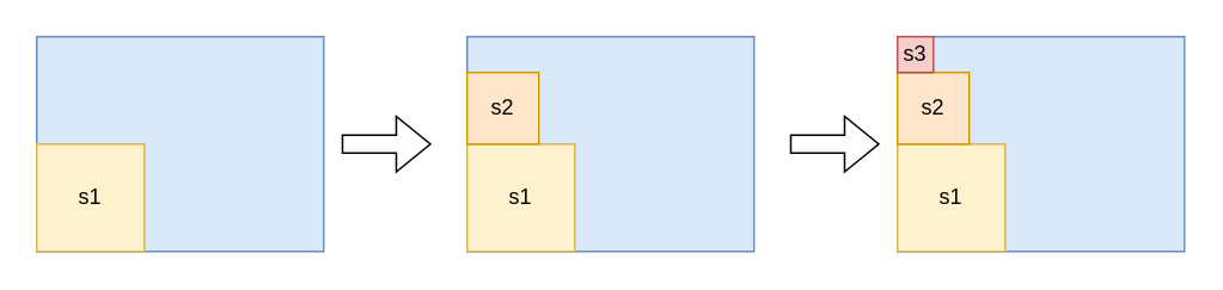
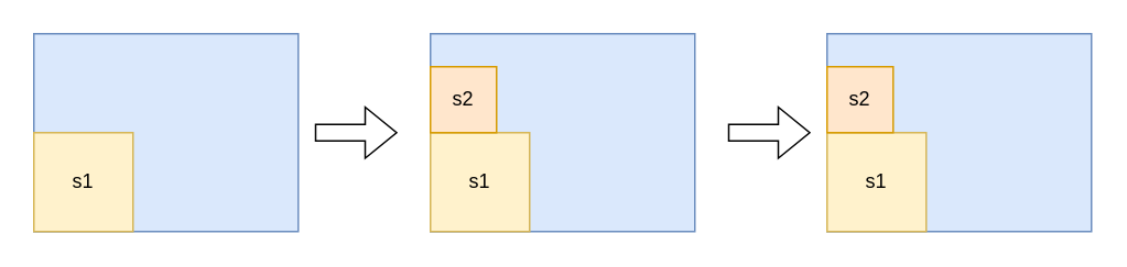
  <mxCell id="0" />
  <mxCell id="1" parent="0" />
  <mxCell id="2" value="" style="rounded=0;whiteSpace=wrap;html=1;fillColor=#dae8fc;strokeColor=#6c8ebf;" vertex="1" parent="1"><mxGeometry x="20" y="20" width="160" height="120" as="geometry" /></mxCell>
  <mxCell id="3" value="s1" style="whiteSpace=wrap;html=1;aspect=fixed;fillColor=#fff2cc;strokeColor=#d6b656;" vertex="1" parent="1"><mxGeometry x="20" y="80" width="60" height="60" as="geometry" /></mxCell>
  <mxCell id="4" value="" style="rounded=0;whiteSpace=wrap;html=1;fillColor=#dae8fc;strokeColor=#6c8ebf;" vertex="1" parent="1"><mxGeometry x="260" y="20" width="160" height="120" as="geometry" /></mxCell>
  <mxCell id="5" value="s1" style="whiteSpace=wrap;html=1;aspect=fixed;fillColor=#fff2cc;strokeColor=#d6b656;" vertex="1" parent="1"><mxGeometry x="260" y="80" width="60" height="60" as="geometry" /></mxCell>
  <mxCell id="6" value="s2" style="whiteSpace=wrap;html=1;aspect=fixed;fillColor=#ffe6cc;strokeColor=#d79b00;" vertex="1" parent="1"><mxGeometry x="260" y="40" width="40" height="40" as="geometry" /></mxCell>
  <mxCell id="7" value="" style="rounded=0;whiteSpace=wrap;html=1;fillColor=#dae8fc;strokeColor=#6c8ebf;" vertex="1" parent="1"><mxGeometry x="500" y="20" width="160" height="120" as="geometry" /></mxCell>
  <mxCell id="8" value="s1" style="whiteSpace=wrap;html=1;aspect=fixed;fillColor=#fff2cc;strokeColor=#d6b656;" vertex="1" parent="1"><mxGeometry x="500" y="80" width="60" height="60" as="geometry" /></mxCell>
  <mxCell id="9" value="s2" style="whiteSpace=wrap;html=1;aspect=fixed;fillColor=#ffe6cc;strokeColor=#d79b00;" vertex="1" parent="1"><mxGeometry x="500" y="40" width="40" height="40" as="geometry" /></mxCell>
- <mxCell id="10" value="s3" style="whiteSpace=wrap;html=1;aspect=fixed;fillColor=#f8cecc;strokeColor=#b85450;" vertex="1" parent="1"><mxGeometry x="500" y="20" width="20" height="20" as="geometry" /></mxCell>
  <mxCell id="11" value="" style="shape=flexArrow;endArrow=classic;html=1;rounded=0;" edge="1" parent="1"><mxGeometry width="50" height="50" relative="1" as="geometry"><mxPoint x="190" y="80" as="sourcePoint" /><mxPoint x="240" y="80" as="targetPoint" /></mxGeometry></mxCell>
  <mxCell id="12" value="" style="shape=flexArrow;endArrow=classic;html=1;rounded=0;" edge="1" parent="1"><mxGeometry width="50" height="50" relative="1" as="geometry"><mxPoint x="440" y="80" as="sourcePoint" /><mxPoint x="490" y="80" as="targetPoint" /></mxGeometry></mxCell>
